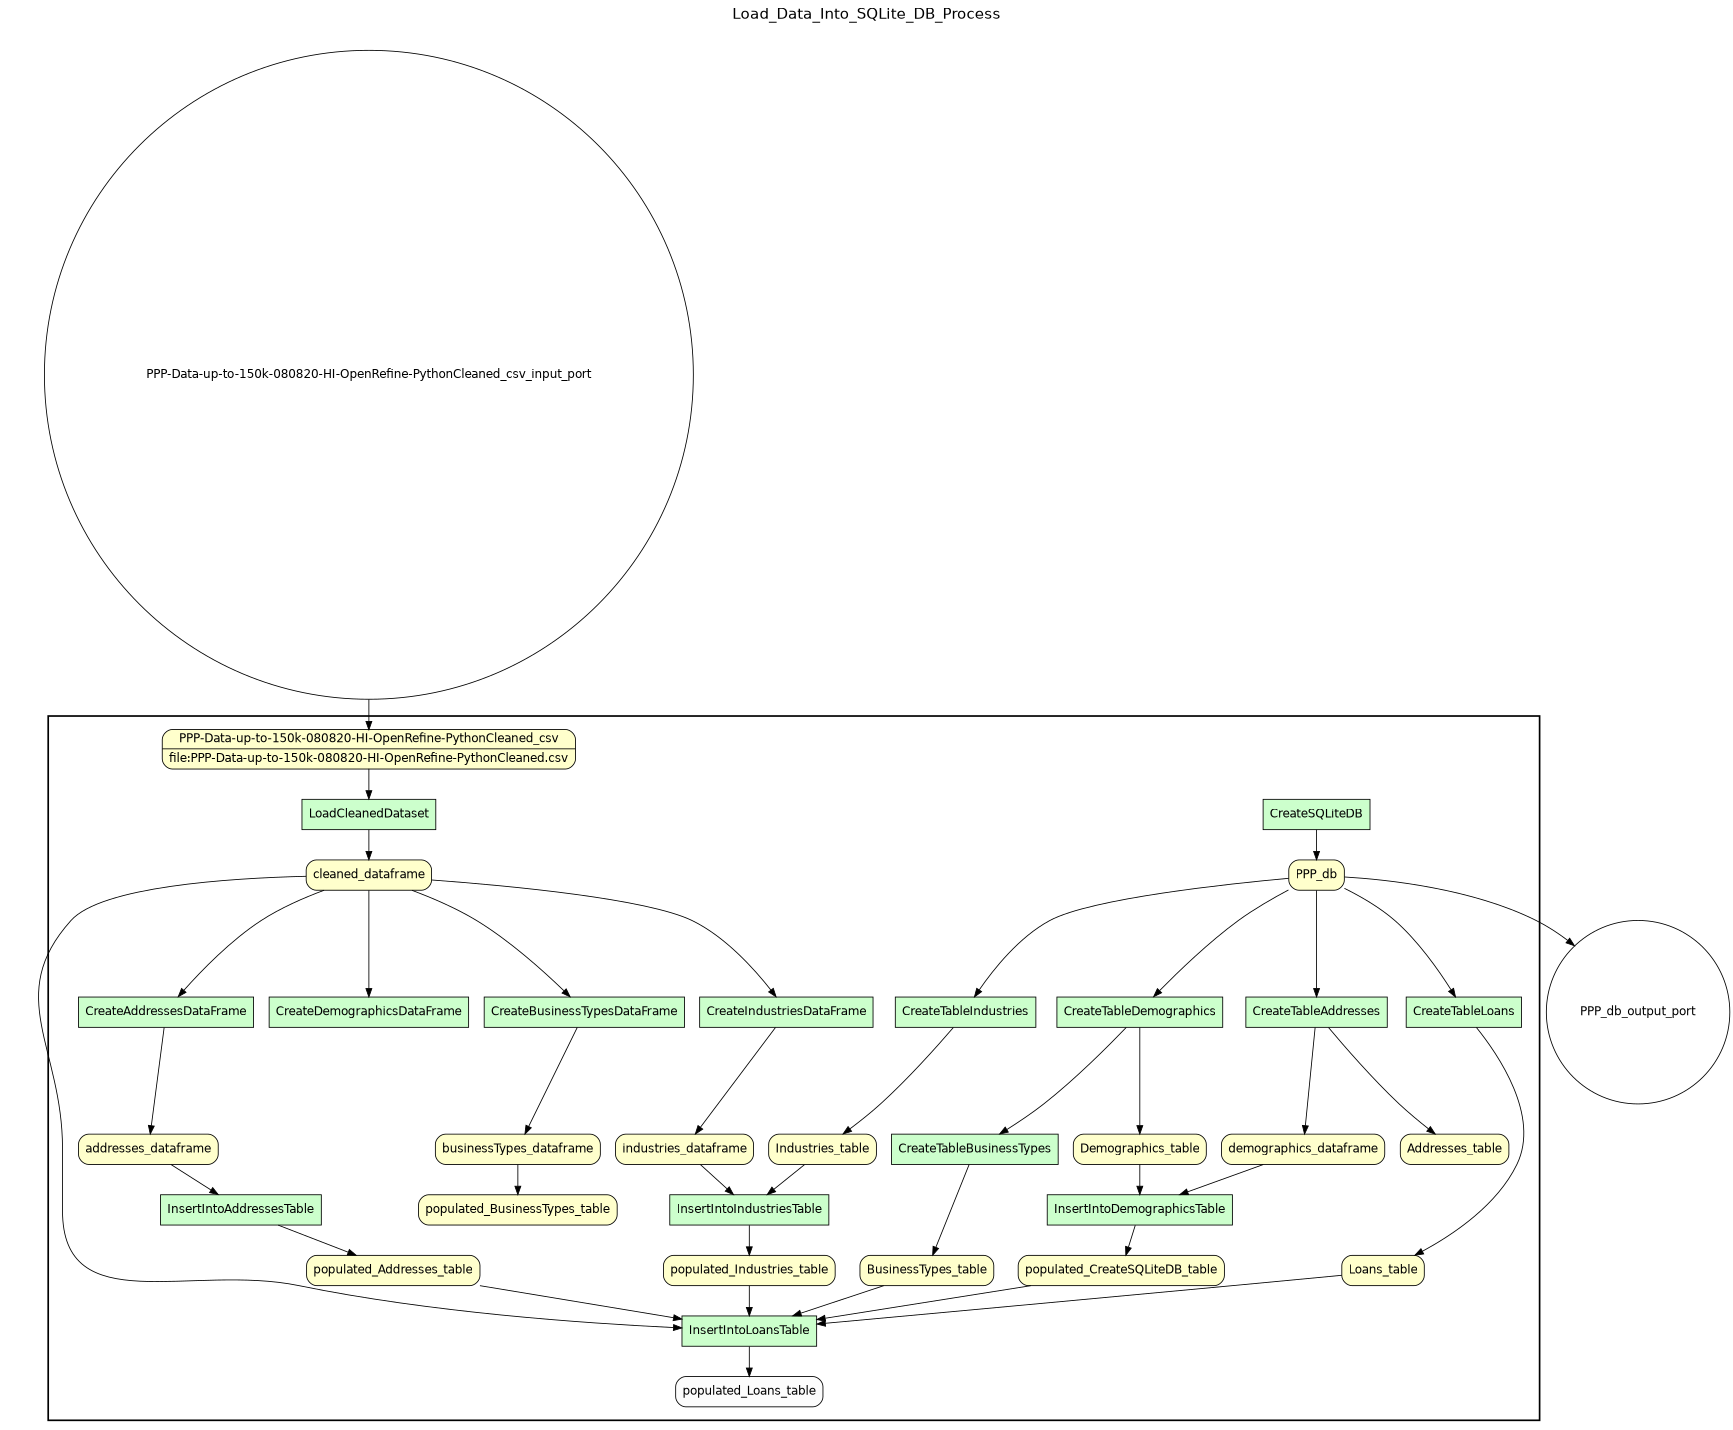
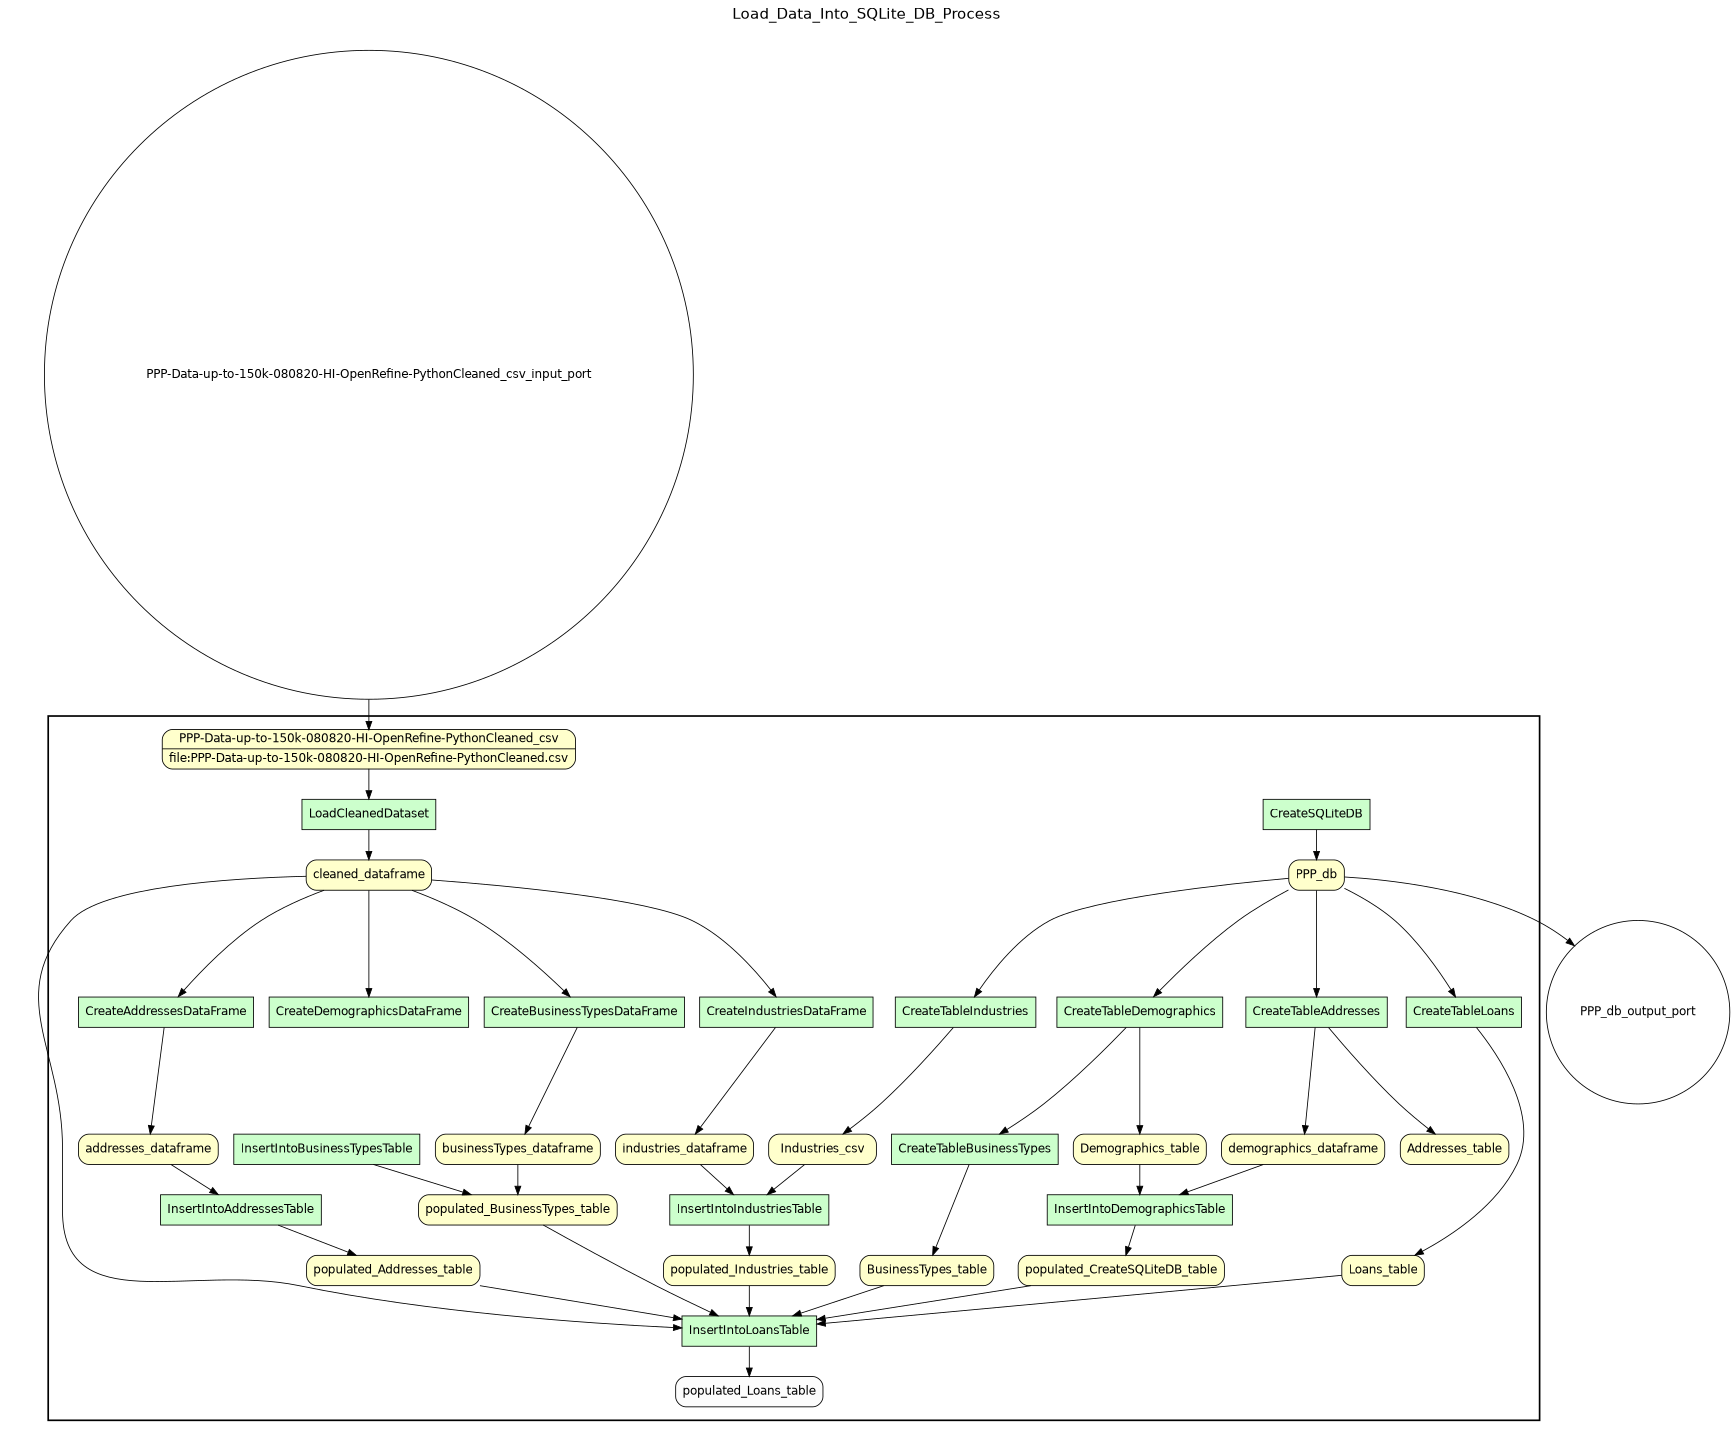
  digraph {
    fontname=Helvetica
    fontsize=18
    label=Load_Data_Into_SQLite_DB_Process
    labelloc=t
    rankdir=TB
    node [fillcolor="#CCFFCC" fontname=Helvetica peripheries=1 shape=box style="rounded,filled"]
    LoadCleanedDataset [style=filled]
    cleaned_dataframe [fillcolor="#FFFFCC"]
    CreateSQLiteDB [style=filled]
    PPP_db [fillcolor="#FFFFCC"]
    CreateTableAddresses [style=filled]
    Addresses_table [fillcolor="#FFFFCC"]
    CreateTableDemographics [style=filled]
    Demographics_table [fillcolor="#FFFFCC"]
    CreateTableBusinessTypes [style=filled]
    BusinessTypes_table [fillcolor="#FFFFCC"]
    CreateTableIndustries [style=filled]
-   Industries_table [fillcolor="#FFFFCC"]
+   Industries_table [fillcolor="#FFFFCC" label=Industries_csv]
    CreateTableLoans [style=filled]
    Loans_table [fillcolor="#FFFFCC"]
    CreateAddressesDataFrame [style=filled]
    addresses_dataframe [fillcolor="#FFFFCC"]
    CreateDemographicsDataFrame [style=filled]
    demographics_dataframe [fillcolor="#FFFFCC"]
    CreateBusinessTypesDataFrame [style=filled]
    businessTypes_dataframe [fillcolor="#FFFFCC"]
    CreateIndustriesDataFrame [style=filled]
    industries_dataframe [fillcolor="#FFFFCC"]
    InsertIntoAddressesTable [style=filled]
    populated_Addresses_table [fillcolor="#FFFFCC"]
    InsertIntoDemographicsTable [style=filled]
    n26 [fillcolor="#FFFFCC" label=populated_CreateSQLiteDB_table]
+   InsertIntoBusinessTypesTable [style=filled]
    populated_BusinessTypes_table [fillcolor="#FFFFCC"]
    InsertIntoIndustriesTable [style=filled]
    populated_Industries_table [fillcolor="#FFFFCC"]
    InsertIntoLoansTable [style=filled]
    populated_Loans_table [fillcolor="#FCFCFC"]
    n33 [fillcolor="#FFFFCC" label="{<f0> PPP-Data-up-to-150k-080820-HI-OpenRefine-PythonCleaned_csv |<f1> file\:PPP-Data-up-to-150k-080820-HI-OpenRefine-PythonCleaned.csv}" rankdir=LR shape=record]
    PPP_db_output_port [fillcolor="#FFFFFF" shape=circle width=0.2]
    "PPP-Data-up-to-150k-080820-HI-OpenRefine-PythonCleaned_csv_input_port" [fillcolor="#FFFFFF" shape=circle width=0.2]
    subgraph cluster_1 {
      color=black
      label=""
      penwidth=2
      subgraph cluster_2 {
        color=black
        label=""
        penwidth=0
        LoadCleanedDataset
        cleaned_dataframe
        CreateSQLiteDB
        PPP_db
        CreateTableAddresses
        Addresses_table
        CreateTableDemographics
        Demographics_table
        CreateTableBusinessTypes
        BusinessTypes_table
        CreateTableIndustries
        Industries_table
        CreateTableLoans
        Loans_table
        CreateAddressesDataFrame
        addresses_dataframe
        CreateDemographicsDataFrame
        demographics_dataframe
        CreateBusinessTypesDataFrame
        businessTypes_dataframe
        CreateIndustriesDataFrame
        industries_dataframe
        InsertIntoAddressesTable
        populated_Addresses_table
        InsertIntoDemographicsTable
        n26
+       InsertIntoBusinessTypesTable
        populated_BusinessTypes_table
        InsertIntoIndustriesTable
        populated_Industries_table
        InsertIntoLoansTable
        populated_Loans_table
        n33
      }
    }
    LoadCleanedDataset -> cleaned_dataframe
    cleaned_dataframe -> CreateAddressesDataFrame
    cleaned_dataframe -> CreateDemographicsDataFrame
    cleaned_dataframe -> CreateBusinessTypesDataFrame
    cleaned_dataframe -> CreateIndustriesDataFrame
    cleaned_dataframe -> InsertIntoLoansTable
    CreateSQLiteDB -> PPP_db
    PPP_db -> CreateTableAddresses
    PPP_db -> CreateTableDemographics
    PPP_db -> CreateTableIndustries
    PPP_db -> CreateTableLoans
    PPP_db -> PPP_db_output_port
    CreateTableAddresses -> Addresses_table
    CreateTableAddresses -> demographics_dataframe
    CreateTableDemographics -> Demographics_table
    CreateTableDemographics -> CreateTableBusinessTypes
    Demographics_table -> InsertIntoDemographicsTable
    CreateTableBusinessTypes -> BusinessTypes_table
    BusinessTypes_table -> InsertIntoLoansTable
    CreateTableIndustries -> Industries_table
    Industries_table -> InsertIntoIndustriesTable
    CreateTableLoans -> Loans_table
    Loans_table -> InsertIntoLoansTable
    CreateAddressesDataFrame -> addresses_dataframe
    addresses_dataframe -> InsertIntoAddressesTable
    demographics_dataframe -> InsertIntoDemographicsTable
    CreateBusinessTypesDataFrame -> businessTypes_dataframe
    businessTypes_dataframe -> populated_BusinessTypes_table
    CreateIndustriesDataFrame -> industries_dataframe
    industries_dataframe -> InsertIntoIndustriesTable
    InsertIntoAddressesTable -> populated_Addresses_table
    populated_Addresses_table -> InsertIntoLoansTable
    InsertIntoDemographicsTable -> n26
    n26 -> InsertIntoLoansTable
+   InsertIntoBusinessTypesTable -> populated_BusinessTypes_table
+   populated_BusinessTypes_table -> InsertIntoLoansTable
    InsertIntoIndustriesTable -> populated_Industries_table
    populated_Industries_table -> InsertIntoLoansTable
    InsertIntoLoansTable -> populated_Loans_table
    n33 -> LoadCleanedDataset
    "PPP-Data-up-to-150k-080820-HI-OpenRefine-PythonCleaned_csv_input_port" -> n33
  }
